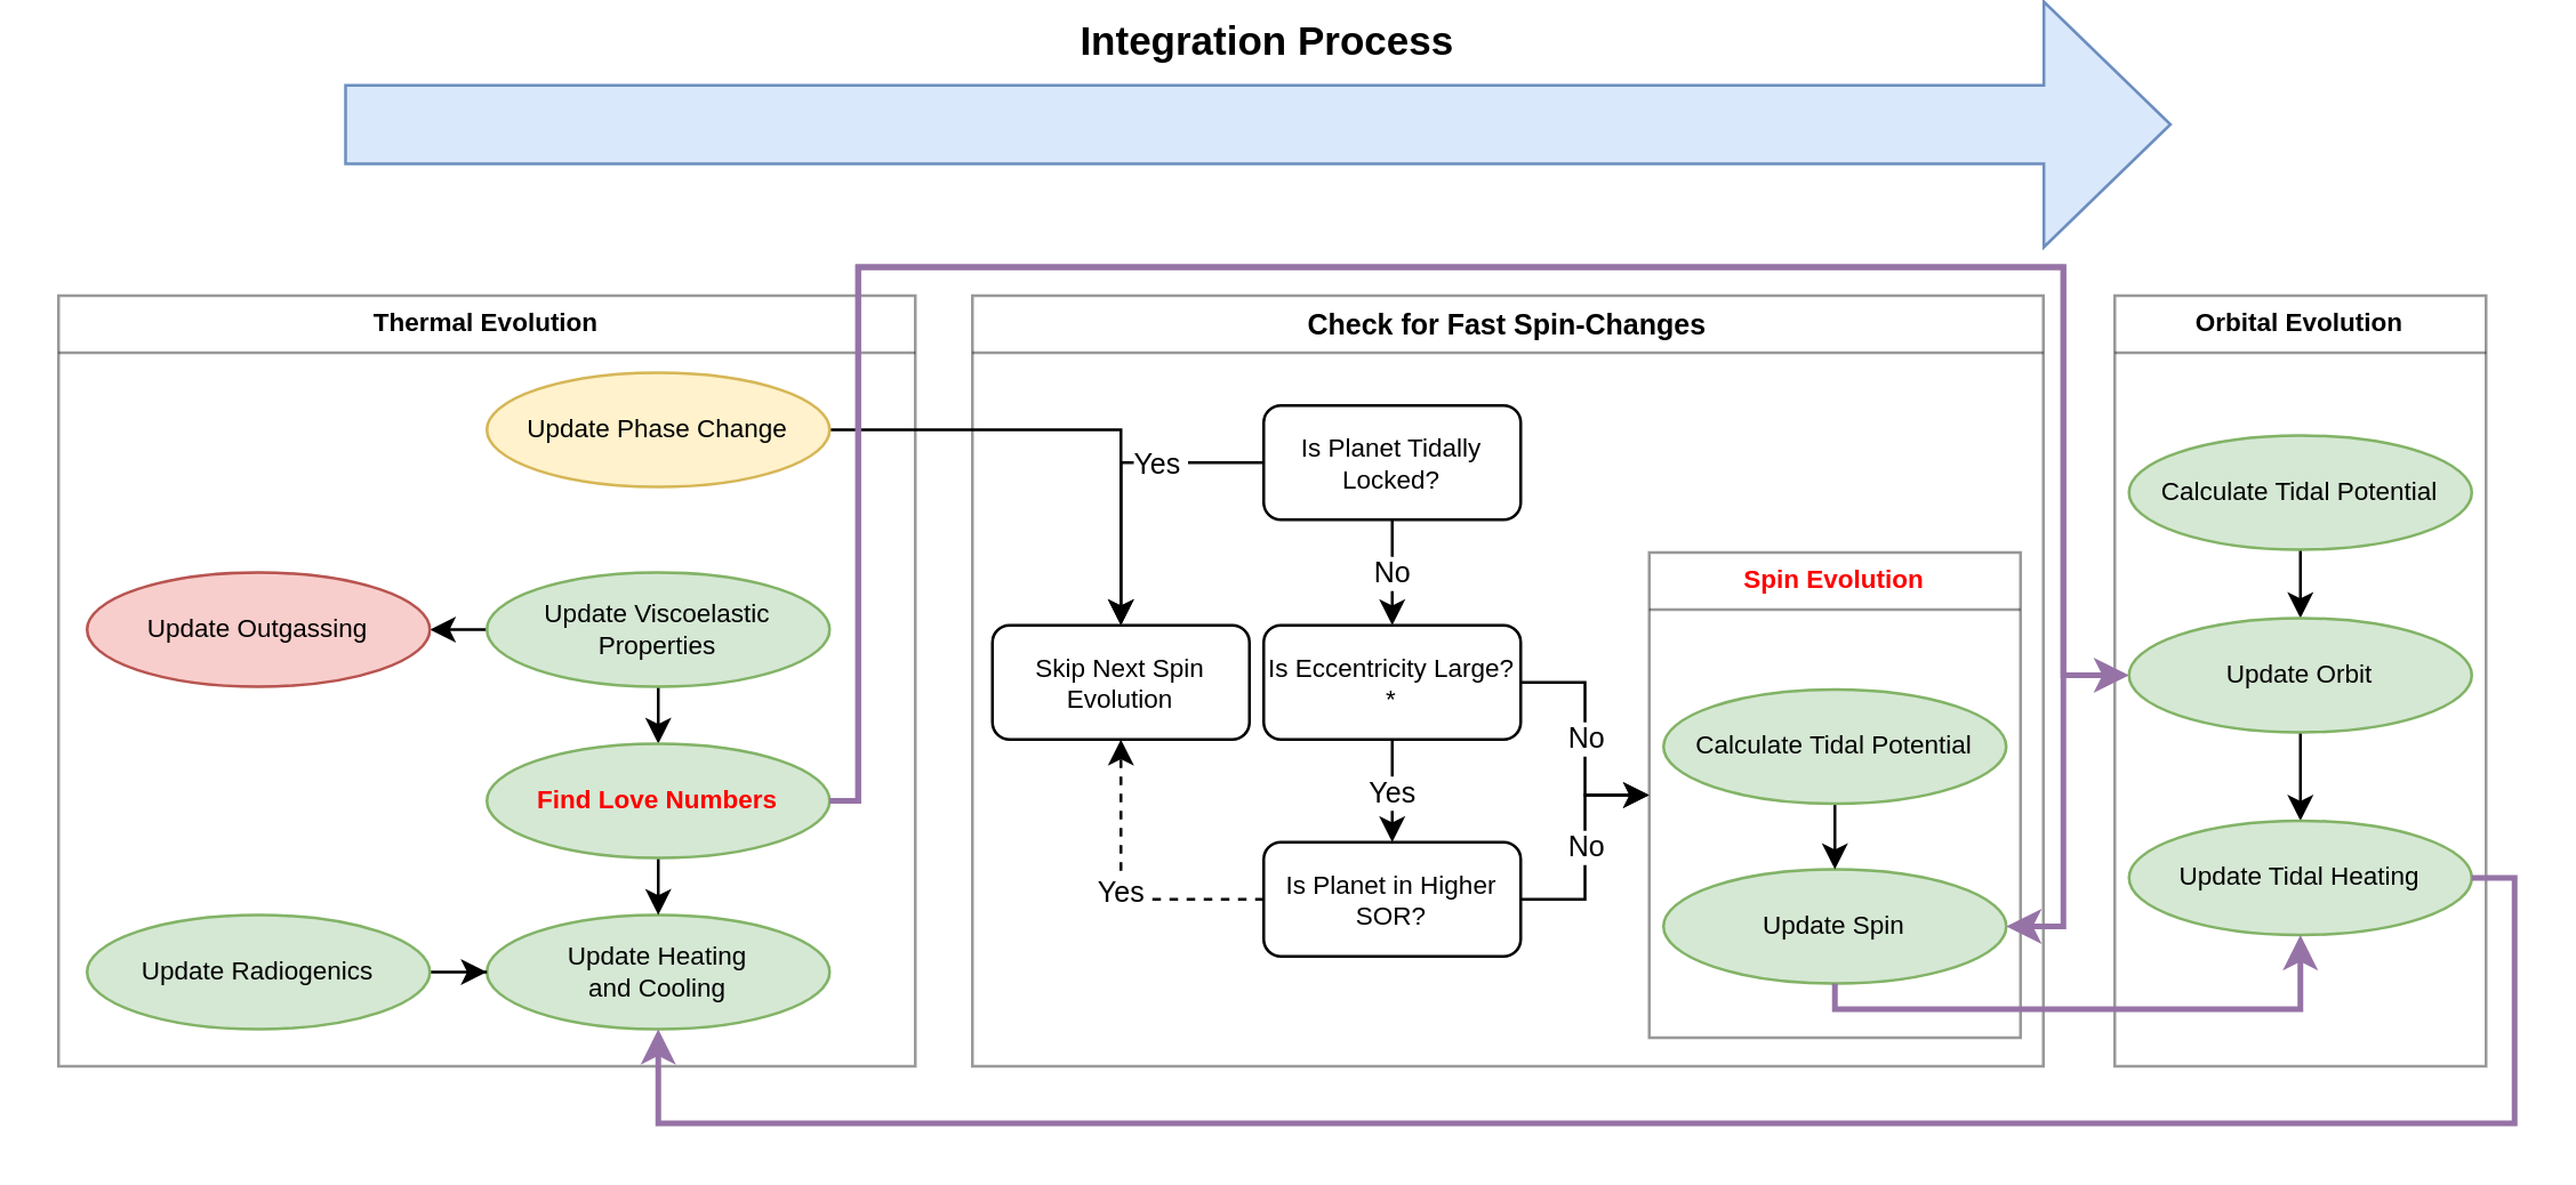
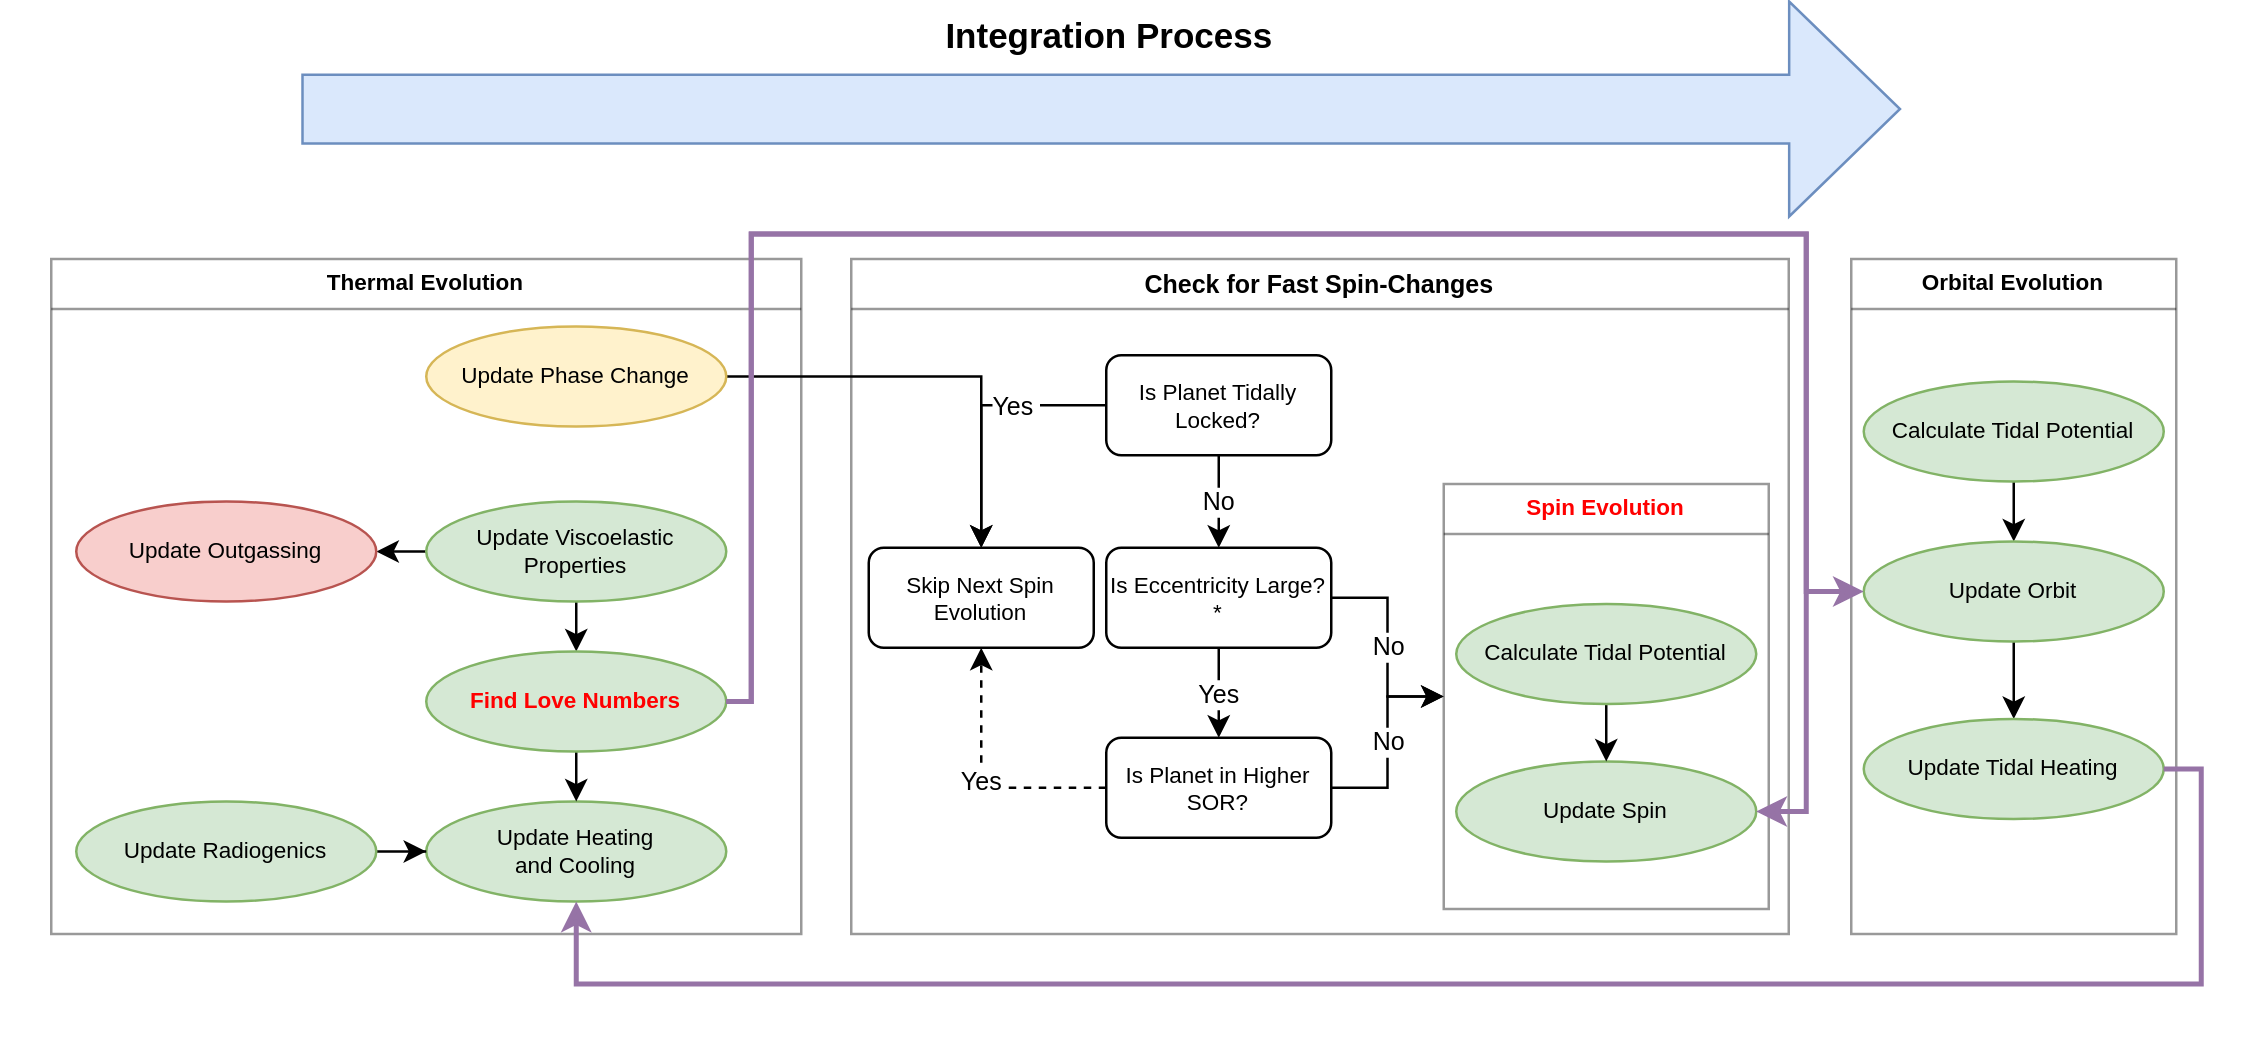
  <mxCell id="0" />
  <mxCell id="1" parent="0" />
  <mxCell id="2" value="&lt;div&gt;Orbital Evolution&lt;/div&gt;" style="swimlane;whiteSpace=wrap;html=1;fontSize=9;startSize=20;opacity=40;" vertex="1" parent="1"><mxGeometry x="740" y="80" width="130" height="270" as="geometry" /></mxCell>
  <mxCell id="3" style="edgeStyle=orthogonalEdgeStyle;rounded=0;orthogonalLoop=1;jettySize=auto;html=1;exitX=0.5;exitY=1;exitDx=0;exitDy=0;entryX=0.5;entryY=0;entryDx=0;entryDy=0;fontSize=9;fontColor=#FF0000;" edge="1" parent="2" source="4" target="6"><mxGeometry relative="1" as="geometry" /></mxCell>
  <mxCell id="4" value="Calculate Tidal Potential" style="ellipse;whiteSpace=wrap;html=1;fontSize=9;fillColor=#d5e8d4;strokeColor=#82b366;" vertex="1" parent="2"><mxGeometry x="5" y="49" width="120" height="40" as="geometry" /></mxCell>
  <mxCell id="5" style="edgeStyle=orthogonalEdgeStyle;rounded=0;orthogonalLoop=1;jettySize=auto;html=1;fontSize=10;fontColor=#000000;" edge="1" parent="2" source="6" target="7"><mxGeometry relative="1" as="geometry" /></mxCell>
  <mxCell id="6" value="Update Orbit" style="ellipse;whiteSpace=wrap;html=1;fontSize=9;fillColor=#d5e8d4;strokeColor=#82b366;" vertex="1" parent="2"><mxGeometry x="5" y="113" width="120" height="40" as="geometry" /></mxCell>
  <mxCell id="7" value="Update Tidal Heating" style="ellipse;whiteSpace=wrap;html=1;fontSize=9;fillColor=#d5e8d4;strokeColor=#82b366;" vertex="1" parent="2"><mxGeometry x="5" y="184" width="120" height="40" as="geometry" /></mxCell>
  <mxCell id="8" value="Thermal Evolution" style="swimlane;whiteSpace=wrap;html=1;fontSize=9;startSize=20;opacity=40;glass=0;" vertex="1" parent="1"><mxGeometry x="20" y="80" width="300" height="270" as="geometry" /></mxCell>
  <mxCell id="9" style="edgeStyle=orthogonalEdgeStyle;rounded=0;orthogonalLoop=1;jettySize=auto;html=1;exitX=0.5;exitY=1;exitDx=0;exitDy=0;entryX=0.5;entryY=0;entryDx=0;entryDy=0;fontSize=9;fontColor=#FF0000;" edge="1" parent="8" source="11" target="16"><mxGeometry relative="1" as="geometry" /></mxCell>
  <mxCell id="10" style="edgeStyle=orthogonalEdgeStyle;rounded=0;orthogonalLoop=1;jettySize=auto;html=1;exitX=0;exitY=0.5;exitDx=0;exitDy=0;entryX=1;entryY=0.5;entryDx=0;entryDy=0;fontSize=9;fontColor=#FF0000;" edge="1" parent="8" source="11" target="17"><mxGeometry relative="1" as="geometry" /></mxCell>
  <mxCell id="11" value="Update Viscoelastic Properties" style="ellipse;whiteSpace=wrap;html=1;fontSize=9;fillColor=#d5e8d4;strokeColor=#82b366;" vertex="1" parent="8"><mxGeometry x="150" y="97" width="120" height="40" as="geometry" /></mxCell>
  <mxCell id="12" style="edgeStyle=orthogonalEdgeStyle;rounded=0;orthogonalLoop=1;jettySize=auto;html=1;fontSize=9;" edge="1" parent="8" source="13" target="33"><mxGeometry relative="1" as="geometry" /></mxCell>
  <mxCell id="13" value="Update Phase Change" style="ellipse;whiteSpace=wrap;html=1;fontSize=9;fillColor=#fff2cc;strokeColor=#d6b656;" vertex="1" parent="8"><mxGeometry x="150" y="27" width="120" height="40" as="geometry" /></mxCell>
  <mxCell id="14" value="Update Heating &lt;br&gt;and Cooling" style="ellipse;whiteSpace=wrap;html=1;fontSize=9;fillColor=#d5e8d4;strokeColor=#82b366;" vertex="1" parent="8"><mxGeometry x="150" y="217" width="120" height="40" as="geometry" /></mxCell>
  <mxCell id="15" style="edgeStyle=orthogonalEdgeStyle;rounded=0;orthogonalLoop=1;jettySize=auto;html=1;exitX=0.5;exitY=1;exitDx=0;exitDy=0;entryX=0.5;entryY=0;entryDx=0;entryDy=0;fontSize=9;fontColor=#FF0000;" edge="1" parent="8" source="16" target="14"><mxGeometry relative="1" as="geometry" /></mxCell>
  <mxCell id="16" value="&lt;b&gt;&lt;font color=&quot;#FF0000&quot;&gt;Find Love Numbers&lt;/font&gt;&lt;/b&gt;" style="ellipse;whiteSpace=wrap;html=1;fontSize=9;fillColor=#d5e8d4;strokeColor=#82b366;" vertex="1" parent="8"><mxGeometry x="150" y="157" width="120" height="40" as="geometry" /></mxCell>
  <mxCell id="17" value="Update Outgassing" style="ellipse;whiteSpace=wrap;html=1;fontSize=9;fillColor=#f8cecc;strokeColor=#b85450;" vertex="1" parent="8"><mxGeometry x="10" y="97" width="120" height="40" as="geometry" /></mxCell>
  <mxCell id="18" style="edgeStyle=orthogonalEdgeStyle;rounded=0;orthogonalLoop=1;jettySize=auto;html=1;fontSize=10;fontColor=#000000;" edge="1" parent="8" source="19" target="14"><mxGeometry relative="1" as="geometry" /></mxCell>
  <mxCell id="19" value="Update Radiogenics" style="ellipse;whiteSpace=wrap;html=1;fontSize=9;fillColor=#d5e8d4;strokeColor=#82b366;" vertex="1" parent="8"><mxGeometry x="10" y="217" width="120" height="40" as="geometry" /></mxCell>
  <mxCell id="20" value="&lt;font color=&quot;#000000&quot;&gt;Check for Fast Spin-Changes&lt;br&gt;&lt;/font&gt;" style="swimlane;whiteSpace=wrap;html=1;fontSize=10;fontColor=#FF0000;startSize=20;opacity=40;" vertex="1" parent="1"><mxGeometry x="340" y="80" width="375" height="270" as="geometry" /></mxCell>
  <mxCell id="21" value="&lt;div&gt;&lt;b&gt;&lt;font color=&quot;#FF0000&quot;&gt;Spin Evolution&lt;/font&gt;&lt;/b&gt;&lt;/div&gt;" style="swimlane;whiteSpace=wrap;html=1;fontSize=9;startSize=20;opacity=40;" vertex="1" parent="20"><mxGeometry x="237" y="90" width="130" height="170" as="geometry" /></mxCell>
  <mxCell id="22" value="Update Spin" style="ellipse;whiteSpace=wrap;html=1;fontSize=9;fillColor=#d5e8d4;strokeColor=#82b366;" vertex="1" parent="21"><mxGeometry x="5" y="111" width="120" height="40" as="geometry" /></mxCell>
  <mxCell id="23" style="edgeStyle=orthogonalEdgeStyle;rounded=0;orthogonalLoop=1;jettySize=auto;html=1;fontSize=10;fontColor=#FF0000;" edge="1" parent="21" source="24" target="22"><mxGeometry relative="1" as="geometry" /></mxCell>
  <mxCell id="24" value="Calculate Tidal Potential" style="ellipse;whiteSpace=wrap;html=1;fontSize=9;fillColor=#d5e8d4;strokeColor=#82b366;" vertex="1" parent="21"><mxGeometry x="5" y="48" width="120" height="40" as="geometry" /></mxCell>
  <mxCell id="25" value="Is Planet Tidally Locked?" style="rounded=1;whiteSpace=wrap;html=1;fontSize=9;" vertex="1" parent="20"><mxGeometry x="102" y="38.5" width="90" height="40" as="geometry" /></mxCell>
  <mxCell id="26" value="&lt;font color=&quot;#000000&quot;&gt;No&lt;/font&gt;" style="edgeStyle=orthogonalEdgeStyle;rounded=0;orthogonalLoop=1;jettySize=auto;html=1;entryX=0;entryY=0.5;entryDx=0;entryDy=0;fontSize=10;fontColor=#FFFFFF;" edge="1" parent="20" source="27" target="21"><mxGeometry relative="1" as="geometry" /></mxCell>
  <mxCell id="27" value="Is Eccentricity Large?*" style="rounded=1;whiteSpace=wrap;html=1;fontSize=9;" vertex="1" parent="20"><mxGeometry x="102" y="115.5" width="90" height="40" as="geometry" /></mxCell>
  <mxCell id="28" value="No" style="edgeStyle=orthogonalEdgeStyle;rounded=0;orthogonalLoop=1;jettySize=auto;html=1;entryX=0.5;entryY=0;entryDx=0;entryDy=0;fontSize=10;fontColor=#000000;" edge="1" parent="20" source="25" target="27"><mxGeometry relative="1" as="geometry" /></mxCell>
  <mxCell id="29" value="&lt;div&gt;No&lt;br&gt;&lt;/div&gt;" style="edgeStyle=orthogonalEdgeStyle;rounded=0;orthogonalLoop=1;jettySize=auto;html=1;entryX=0;entryY=0.5;entryDx=0;entryDy=0;fontSize=10;fontColor=#000000;" edge="1" parent="20" source="31" target="21"><mxGeometry relative="1" as="geometry" /></mxCell>
  <mxCell id="30" value="Yes" style="edgeStyle=orthogonalEdgeStyle;rounded=0;orthogonalLoop=1;jettySize=auto;html=1;entryX=0.5;entryY=1;entryDx=0;entryDy=0;fontSize=10;fontColor=#000000;dashed=1;" edge="1" parent="20" source="31" target="33"><mxGeometry relative="1" as="geometry" /></mxCell>
  <mxCell id="31" value="Is Planet in Higher SOR?" style="rounded=1;whiteSpace=wrap;html=1;fontSize=9;" vertex="1" parent="20"><mxGeometry x="102" y="191.5" width="90" height="40" as="geometry" /></mxCell>
  <mxCell id="32" value="&lt;font color=&quot;#000000&quot;&gt;Yes&lt;/font&gt;" style="edgeStyle=orthogonalEdgeStyle;rounded=0;orthogonalLoop=1;jettySize=auto;html=1;entryX=0.5;entryY=0;entryDx=0;entryDy=0;fontSize=10;fontColor=#FF0000;" edge="1" parent="20" source="27" target="31"><mxGeometry relative="1" as="geometry" /></mxCell>
  <mxCell id="33" value="Skip Next Spin Evolution" style="rounded=1;whiteSpace=wrap;html=1;fontSize=9;" vertex="1" parent="20"><mxGeometry x="7" y="115.5" width="90" height="40" as="geometry" /></mxCell>
  <mxCell id="34" value="Yes&lt;font color=&quot;#FFFFFF&quot;&gt;.&lt;/font&gt;" style="edgeStyle=orthogonalEdgeStyle;rounded=0;orthogonalLoop=1;jettySize=auto;html=1;entryX=0.5;entryY=0;entryDx=0;entryDy=0;fontSize=10;fontColor=#000000;" edge="1" parent="20" source="25" target="33"><mxGeometry x="-0.322" relative="1" as="geometry"><mxPoint as="offset" /></mxGeometry></mxCell>
- <mxCell id="35" style="edgeStyle=orthogonalEdgeStyle;rounded=0;orthogonalLoop=1;jettySize=auto;html=1;fontSize=10;fontColor=#000000;exitX=0.5;exitY=1;exitDx=0;exitDy=0;fillColor=#e1d5e7;strokeColor=#9673a6;strokeWidth=2;entryX=0.5;entryY=1;entryDx=0;entryDy=0;" edge="1" parent="1" source="22" target="7"><mxGeometry relative="1" as="geometry"><mxPoint x="810" y="301" as="targetPoint" /><Array as="points"><mxPoint x="642" y="330" /><mxPoint x="805" y="330" /></Array></mxGeometry></mxCell>
  <mxCell id="36" style="edgeStyle=orthogonalEdgeStyle;rounded=0;orthogonalLoop=1;jettySize=auto;html=1;fontSize=10;fontColor=#000000;entryX=1;entryY=0.5;entryDx=0;entryDy=0;fillColor=#e1d5e7;strokeColor=#9673a6;strokeWidth=2;" edge="1" parent="1" source="16" target="22"><mxGeometry relative="1" as="geometry"><mxPoint x="310" y="420" as="targetPoint" /><Array as="points"><mxPoint x="300" y="257" /><mxPoint x="300" y="70" /><mxPoint x="722" y="70" /><mxPoint x="722" y="301" /></Array></mxGeometry></mxCell>
  <mxCell id="37" style="edgeStyle=orthogonalEdgeStyle;rounded=0;orthogonalLoop=1;jettySize=auto;html=1;entryX=0;entryY=0.5;entryDx=0;entryDy=0;fontSize=10;fontColor=#000000;strokeWidth=2;fillColor=#e1d5e7;strokeColor=#9673a6;" edge="1" parent="1" source="16" target="6"><mxGeometry relative="1" as="geometry"><Array as="points"><mxPoint x="300" y="257" /><mxPoint x="300" y="70" /><mxPoint x="722" y="70" /><mxPoint x="722" y="213" /></Array></mxGeometry></mxCell>
  <mxCell id="38" style="edgeStyle=orthogonalEdgeStyle;rounded=0;orthogonalLoop=1;jettySize=auto;html=1;entryX=0.5;entryY=1;entryDx=0;entryDy=0;fontSize=10;fontColor=#000000;fillColor=#e1d5e7;strokeColor=#9673a6;strokeWidth=2;" edge="1" parent="1" source="7" target="14"><mxGeometry relative="1" as="geometry"><Array as="points"><mxPoint x="880" y="284" /><mxPoint x="880" y="370" /><mxPoint x="230" y="370" /></Array></mxGeometry></mxCell>
  <mxCell id="39" value="" style="shape=flexArrow;endArrow=classic;html=1;rounded=0;fontSize=10;fontColor=#000000;endWidth=57.5;endSize=14.442;width=27.5;fillColor=#dae8fc;strokeColor=#6c8ebf;" edge="1" parent="1"><mxGeometry width="50" height="50" relative="1" as="geometry"><mxPoint x="120" y="20" as="sourcePoint" /><mxPoint x="760" y="20" as="targetPoint" /></mxGeometry></mxCell>
  <mxCell id="40" value="&lt;b&gt;&lt;font style=&quot;font-size: 11px;&quot;&gt;&lt;font style=&quot;font-size: 12px;&quot;&gt;&lt;font style=&quot;font-size: 13px;&quot;&gt;&lt;font style=&quot;font-size: 14px;&quot;&gt;Integration Process&lt;/font&gt;&lt;/font&gt;&lt;/font&gt;&lt;/font&gt;&lt;/b&gt;" style="edgeLabel;html=1;align=center;verticalAlign=middle;resizable=0;points=[];fontSize=10;fontColor=#000000;" vertex="1" connectable="0" parent="39"><mxGeometry x="-0.094" y="-5" relative="1" as="geometry"><mxPoint x="32" y="-35" as="offset" /></mxGeometry></mxCell>
